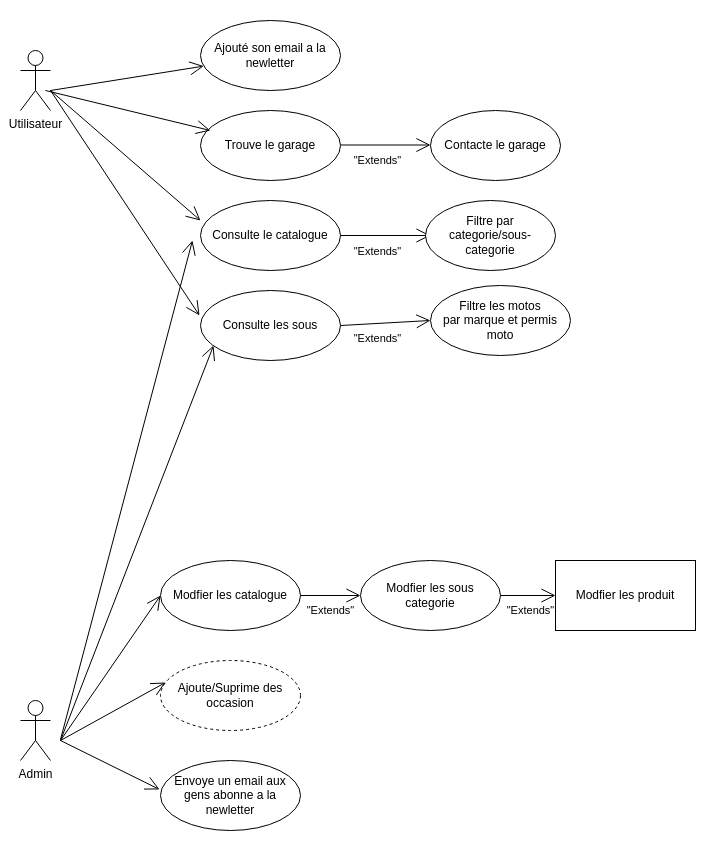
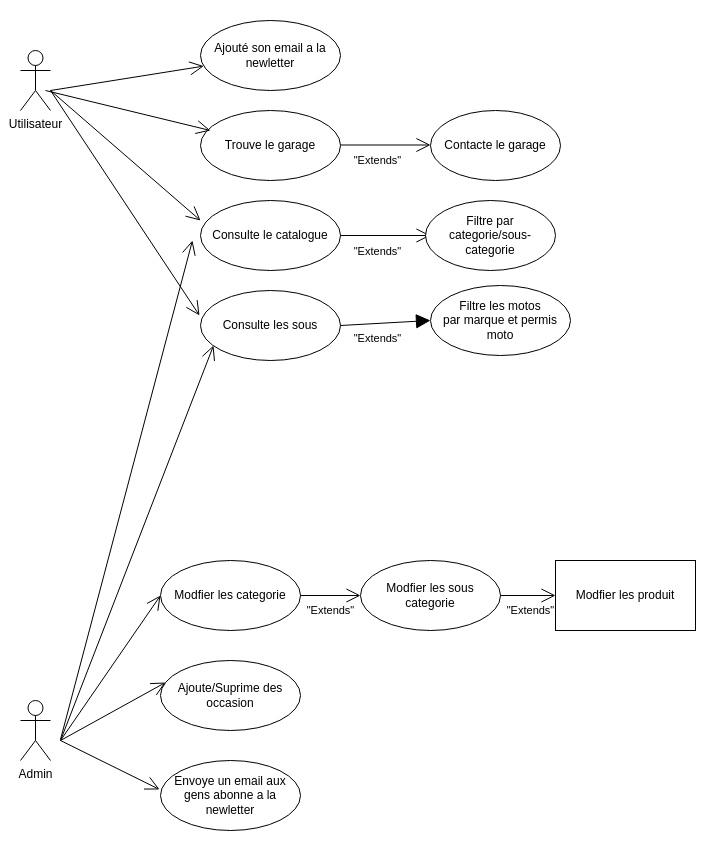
  <mxCell id="0" />
  <mxCell id="1" parent="0" />
  <mxCell id="2" value="Utilisateur&lt;div&gt;&lt;br&gt;&lt;/div&gt;" style="shape=umlActor;verticalLabelPosition=bottom;verticalAlign=top;html=1;" vertex="1" parent="1"><mxGeometry x="20" y="50" width="30" height="60" as="geometry" /></mxCell>
  <mxCell id="3" value="Admin&lt;div&gt;&lt;br&gt;&lt;/div&gt;" style="shape=umlActor;verticalLabelPosition=bottom;verticalAlign=top;html=1;" vertex="1" parent="1"><mxGeometry x="20" y="700" width="30" height="60" as="geometry" /></mxCell>
  <mxCell id="4" value="Ajouté son email a la newletter" style="ellipse;whiteSpace=wrap;html=1;" vertex="1" parent="1"><mxGeometry x="200" y="20" width="140" height="70" as="geometry" /></mxCell>
  <mxCell id="5" value="" style="endArrow=open;endFill=1;endSize=12;html=1;rounded=0;" edge="1" parent="1" target="4"><mxGeometry width="160" relative="1" as="geometry"><mxPoint x="50" y="90" as="sourcePoint" /><mxPoint x="440" y="420" as="targetPoint" /></mxGeometry></mxCell>
  <mxCell id="6" value="Trouve le garage" style="ellipse;whiteSpace=wrap;html=1;" vertex="1" parent="1"><mxGeometry x="200" y="110" width="140" height="70" as="geometry" /></mxCell>
  <mxCell id="7" value="" style="endArrow=open;endFill=1;endSize=12;html=1;rounded=0;exitX=0.5;exitY=0.5;exitDx=0;exitDy=0;exitPerimeter=0;entryX=0.071;entryY=0.286;entryDx=0;entryDy=0;entryPerimeter=0;" edge="1" parent="1" target="6"><mxGeometry width="160" relative="1" as="geometry"><mxPoint x="45" y="90" as="sourcePoint" /><mxPoint x="212" y="72" as="targetPoint" /></mxGeometry></mxCell>
  <mxCell id="8" value="Consulte le catalogue" style="ellipse;whiteSpace=wrap;html=1;" vertex="1" parent="1"><mxGeometry x="200" y="200" width="140" height="70" as="geometry" /></mxCell>
  <mxCell id="9" value="" style="endArrow=open;endFill=1;endSize=12;html=1;rounded=0;entryX=0;entryY=0.286;entryDx=0;entryDy=0;entryPerimeter=0;" edge="1" parent="1" target="8"><mxGeometry width="160" relative="1" as="geometry"><mxPoint x="50" y="90" as="sourcePoint" /><mxPoint x="220" y="140" as="targetPoint" /></mxGeometry></mxCell>
  <mxCell id="10" value="Consulte les sous" style="ellipse;whiteSpace=wrap;html=1;" vertex="1" parent="1"><mxGeometry x="200" y="290" width="140" height="70" as="geometry" /></mxCell>
  <mxCell id="11" value="" style="endArrow=open;endFill=1;endSize=12;html=1;rounded=0;entryX=-0.007;entryY=0.357;entryDx=0;entryDy=0;entryPerimeter=0;" edge="1" parent="1" target="10"><mxGeometry width="160" relative="1" as="geometry"><mxPoint x="50" y="90" as="sourcePoint" /><mxPoint x="210" y="230" as="targetPoint" /></mxGeometry></mxCell>
  <mxCell id="12" value="Filtre les motos&lt;div&gt;par marque et permis&lt;/div&gt;&lt;div&gt;moto&lt;/div&gt;" style="ellipse;whiteSpace=wrap;html=1;" vertex="1" parent="1"><mxGeometry x="430" y="285" width="140" height="70" as="geometry" /></mxCell>
- <mxCell id="13" value="" style="endArrow=open;endFill=1;endSize=12;html=1;rounded=0;exitX=1;exitY=0.5;exitDx=0;exitDy=0;entryX=0;entryY=0.5;entryDx=0;entryDy=0;" edge="1" parent="1" source="10" target="12"><mxGeometry width="160" relative="1" as="geometry"><mxPoint x="75" y="120" as="sourcePoint" /><mxPoint x="209" y="325" as="targetPoint" /></mxGeometry></mxCell>
+ <mxCell id="13" value="" style="endArrow=block;endFill=1;endSize=12;html=1;rounded=0;exitX=1;exitY=0.5;exitDx=0;exitDy=0;entryX=0;entryY=0.5;entryDx=0;entryDy=0;" edge="1" parent="1" source="10" target="12"><mxGeometry width="160" relative="1" as="geometry"><mxPoint x="75" y="120" as="sourcePoint" /><mxPoint x="209" y="325" as="targetPoint" /></mxGeometry></mxCell>
  <mxCell id="14" value="&quot;Extends&quot;" style="edgeLabel;html=1;align=center;verticalAlign=middle;resizable=0;points=[];" vertex="1" connectable="0" parent="13"><mxGeometry x="0.125" y="-2" relative="1" as="geometry"><mxPoint x="-15" y="13" as="offset" /></mxGeometry></mxCell>
  <mxCell id="15" value="" style="endArrow=open;endFill=1;endSize=12;html=1;rounded=0;exitX=1;exitY=0.5;exitDx=0;exitDy=0;" edge="1" parent="1" source="8"><mxGeometry width="160" relative="1" as="geometry"><mxPoint x="340" y="230" as="sourcePoint" /><mxPoint x="430" y="235" as="targetPoint" /></mxGeometry></mxCell>
  <mxCell id="16" value="&quot;Extends&quot;" style="edgeLabel;html=1;align=center;verticalAlign=middle;resizable=0;points=[];" vertex="1" connectable="0" parent="15"><mxGeometry x="0.125" y="-2" relative="1" as="geometry"><mxPoint x="-15" y="13" as="offset" /></mxGeometry></mxCell>
  <mxCell id="17" value="Filtre par categorie/sous-categorie" style="ellipse;whiteSpace=wrap;html=1;" vertex="1" parent="1"><mxGeometry x="425" y="200" width="130" height="70" as="geometry" /></mxCell>
  <mxCell id="18" value="Contacte le garage" style="ellipse;whiteSpace=wrap;html=1;" vertex="1" parent="1"><mxGeometry x="430" y="110" width="130" height="70" as="geometry" /></mxCell>
  <mxCell id="19" value="" style="endArrow=open;endFill=1;endSize=12;html=1;rounded=0;exitX=1;exitY=0.5;exitDx=0;exitDy=0;" edge="1" parent="1"><mxGeometry width="160" relative="1" as="geometry"><mxPoint x="340" y="144.5" as="sourcePoint" /><mxPoint x="430" y="144.5" as="targetPoint" /></mxGeometry></mxCell>
  <mxCell id="20" value="&quot;Extends&quot;" style="edgeLabel;html=1;align=center;verticalAlign=middle;resizable=0;points=[];" vertex="1" connectable="0" parent="19"><mxGeometry x="0.125" y="-2" relative="1" as="geometry"><mxPoint x="-15" y="13" as="offset" /></mxGeometry></mxCell>
- <mxCell id="21" value="Modfier les catalogue" style="ellipse;whiteSpace=wrap;html=1;" vertex="1" parent="1"><mxGeometry x="160" y="560" width="140" height="70" as="geometry" /></mxCell>
+ <mxCell id="21" value="Modfier les categorie" style="ellipse;whiteSpace=wrap;html=1;" vertex="1" parent="1"><mxGeometry x="160" y="560" width="140" height="70" as="geometry" /></mxCell>
  <mxCell id="22" value="" style="endArrow=open;endFill=1;endSize=12;html=1;rounded=0;entryX=0.093;entryY=0.786;entryDx=0;entryDy=0;entryPerimeter=0;" edge="1" parent="1" target="10"><mxGeometry width="160" relative="1" as="geometry"><mxPoint x="60" y="740" as="sourcePoint" /><mxPoint x="279" y="795" as="targetPoint" /></mxGeometry></mxCell>
  <mxCell id="23" value="" style="endArrow=open;endFill=1;endSize=12;html=1;rounded=0;entryX=0.014;entryY=0.729;entryDx=0;entryDy=0;entryPerimeter=0;" edge="1" parent="1"><mxGeometry width="160" relative="1" as="geometry"><mxPoint x="60" y="738.97" as="sourcePoint" /><mxPoint x="191.96" y="240" as="targetPoint" /></mxGeometry></mxCell>
  <mxCell id="24" value="Modfier les sous categorie" style="ellipse;whiteSpace=wrap;html=1;" vertex="1" parent="1"><mxGeometry x="360" y="560" width="140" height="70" as="geometry" /></mxCell>
  <mxCell id="25" value="Modfier les produit" style="whiteSpace=wrap;html=1;rounded=0;" vertex="1" parent="1"><mxGeometry x="555" y="560" width="140" height="70" as="geometry" /></mxCell>
  <mxCell id="26" value="" style="endArrow=open;endFill=1;endSize=12;html=1;rounded=0;entryX=0;entryY=0.5;entryDx=0;entryDy=0;" edge="1" parent="1" target="21"><mxGeometry width="160" relative="1" as="geometry"><mxPoint x="60" y="740" as="sourcePoint" /><mxPoint x="223" y="355" as="targetPoint" /></mxGeometry></mxCell>
  <mxCell id="27" value="" style="endArrow=open;endFill=1;endSize=12;html=1;rounded=0;entryX=0;entryY=0.5;entryDx=0;entryDy=0;" edge="1" parent="1" target="24"><mxGeometry width="160" relative="1" as="geometry"><mxPoint x="300" y="595" as="sourcePoint" /><mxPoint x="170" y="605" as="targetPoint" /></mxGeometry></mxCell>
  <mxCell id="28" value="" style="endArrow=open;endFill=1;endSize=12;html=1;rounded=0;entryX=0;entryY=0.5;entryDx=0;entryDy=0;" edge="1" parent="1" target="25"><mxGeometry width="160" relative="1" as="geometry"><mxPoint x="500" y="595" as="sourcePoint" /><mxPoint x="370" y="605" as="targetPoint" /><Array as="points" /></mxGeometry></mxCell>
  <mxCell id="29" value="&quot;Extends&quot;" style="edgeLabel;html=1;align=center;verticalAlign=middle;resizable=0;points=[];" vertex="1" connectable="0" parent="1"><mxGeometry x="380" y="400" as="geometry"><mxPoint x="-51" y="209" as="offset" /></mxGeometry></mxCell>
  <mxCell id="30" value="&quot;Extends&quot;" style="edgeLabel;html=1;align=center;verticalAlign=middle;resizable=0;points=[];" vertex="1" connectable="0" parent="1"><mxGeometry x="580" y="400" as="geometry"><mxPoint x="-51" y="209" as="offset" /></mxGeometry></mxCell>
- <mxCell id="31" value="Ajoute/Suprime des occasion" style="ellipse;whiteSpace=wrap;html=1;dashed=1;" vertex="1" parent="1"><mxGeometry x="160" y="660" width="140" height="70" as="geometry" /></mxCell>
+ <mxCell id="31" value="Ajoute/Suprime des occasion" style="ellipse;whiteSpace=wrap;html=1;" vertex="1" parent="1"><mxGeometry x="160" y="660" width="140" height="70" as="geometry" /></mxCell>
  <mxCell id="32" value="" style="endArrow=open;endFill=1;endSize=12;html=1;rounded=0;entryX=0.036;entryY=0.314;entryDx=0;entryDy=0;entryPerimeter=0;" edge="1" parent="1" target="31"><mxGeometry width="160" relative="1" as="geometry"><mxPoint x="60" y="740" as="sourcePoint" /><mxPoint x="170" y="605" as="targetPoint" /></mxGeometry></mxCell>
  <mxCell id="33" value="Envoye un email aux gens abonne a la newletter" style="ellipse;whiteSpace=wrap;html=1;" vertex="1" parent="1"><mxGeometry x="160" y="760" width="140" height="70" as="geometry" /></mxCell>
  <mxCell id="34" value="" style="endArrow=open;endFill=1;endSize=12;html=1;rounded=0;entryX=-0.007;entryY=0.414;entryDx=0;entryDy=0;entryPerimeter=0;" edge="1" parent="1" target="33"><mxGeometry width="160" relative="1" as="geometry"><mxPoint x="60" y="740" as="sourcePoint" /><mxPoint x="175" y="692" as="targetPoint" /></mxGeometry></mxCell>
